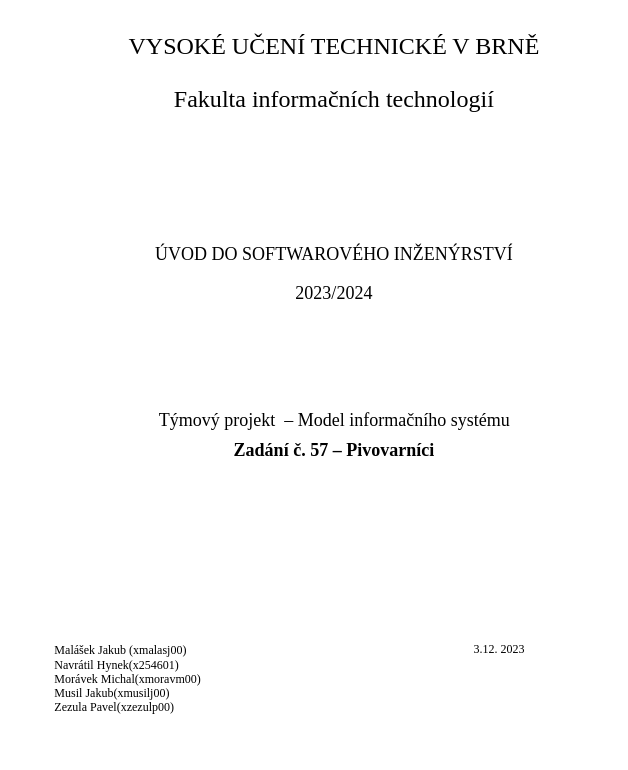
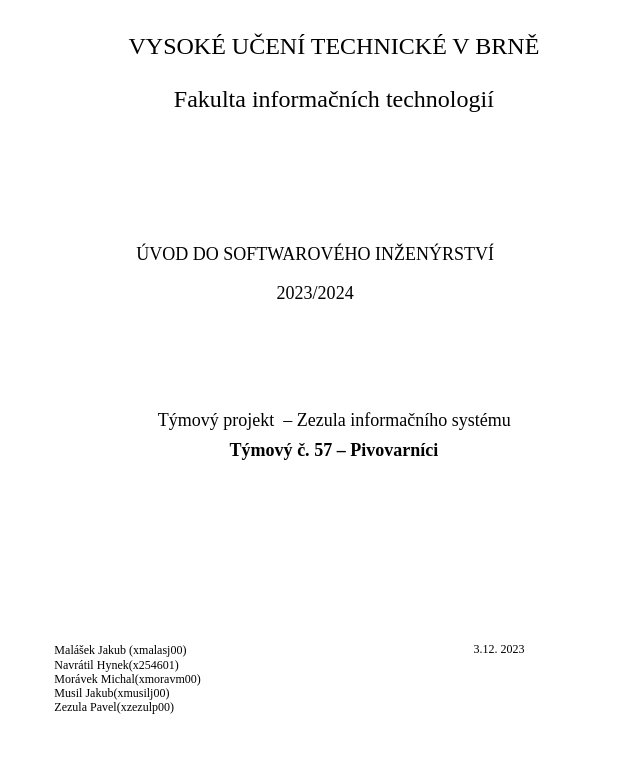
  <mxCell id="0" />
  <mxCell id="1" parent="0" />
  <mxCell id="2" value="&lt;p style=&quot;font-family: &amp;quot;Times New Roman&amp;quot;; font-size: 32px;&quot;&gt;&lt;font style=&quot;background-color: rgb(255, 255, 255); font-size: 32px;&quot; color=&quot;#000000&quot;&gt;VYSOKÉ UČENÍ TECHNICKÉ V BRNĚ&lt;/font&gt;&lt;/p&gt;&lt;p style=&quot;font-family: &amp;quot;Times New Roman&amp;quot;; font-size: 32px;&quot;&gt;&lt;font style=&quot;background-color: rgb(255, 255, 255); font-size: 32px;&quot; color=&quot;#000000&quot;&gt;Fakulta informačních technologií&lt;/font&gt;&lt;/p&gt;" style="text;html=1;strokeColor=none;fillColor=none;spacing=5;spacingTop=-20;whiteSpace=wrap;overflow=hidden;rounded=0;align=center;" parent="1" vertex="1"><mxGeometry x="141" y="20" width="608" height="200" as="geometry" /></mxCell>
- <mxCell id="3" value="&lt;font style=&quot;font-size: 24px;&quot; face=&quot;Times New Roman&quot;&gt;&lt;br&gt;&lt;/font&gt;&lt;p style=&quot;color: rgb(0, 0, 0); font-style: normal; font-variant-ligatures: normal; font-variant-caps: normal; font-weight: 400; letter-spacing: normal; orphans: 2; text-indent: 0px; text-transform: none; widows: 2; word-spacing: 0px; -webkit-text-stroke-width: 0px; text-decoration-thickness: initial; text-decoration-style: initial; text-decoration-color: initial; font-size: 24px;&quot;&gt;&lt;font style=&quot;font-size: 24px;&quot; face=&quot;Times New Roman&quot;&gt;ÚVOD DO SOFTWAROVÉHO INŽENÝRSTVÍ&lt;/font&gt;&lt;/p&gt;&lt;p style=&quot;color: rgb(0, 0, 0); font-style: normal; font-variant-ligatures: normal; font-variant-caps: normal; font-weight: 400; letter-spacing: normal; orphans: 2; text-indent: 0px; text-transform: none; widows: 2; word-spacing: 0px; -webkit-text-stroke-width: 0px; text-decoration-thickness: initial; text-decoration-style: initial; text-decoration-color: initial; font-size: 24px;&quot;&gt;&lt;font style=&quot;font-size: 24px;&quot; face=&quot;Times New Roman&quot;&gt;2023/2024&lt;/font&gt;&lt;/p&gt;" style="text;html=1;strokeColor=none;fillColor=none;align=center;verticalAlign=middle;whiteSpace=wrap;rounded=0;labelBackgroundColor=#FFFFFF;fontColor=#000000;" parent="1" vertex="1"><mxGeometry x="190" y="250" width="510" height="200" as="geometry" /></mxCell>
- <mxCell id="4" value="&lt;span style=&quot;font-family: &amp;quot;Times New Roman&amp;quot;; text-align: start;&quot;&gt;&lt;font style=&quot;font-size: 24px;&quot;&gt;Týmový projekt&amp;nbsp; – Model informačního systému&lt;/font&gt;&lt;/span&gt;" style="text;html=1;strokeColor=none;fillColor=none;align=center;verticalAlign=middle;whiteSpace=wrap;rounded=0;labelBackgroundColor=#FFFFFF;fontColor=#000000;" parent="1" vertex="1"><mxGeometry x="184" y="460" width="523" height="200" as="geometry" /></mxCell>
- <mxCell id="5" value="&lt;span style=&quot;font-family: &amp;quot;Times New Roman&amp;quot;; text-align: start;&quot;&gt;&lt;b style=&quot;&quot;&gt;&lt;font style=&quot;font-size: 24px;&quot;&gt;Zadání č. 57 – Pivovarníci&lt;/font&gt;&lt;/b&gt;&lt;/span&gt;" style="text;html=1;strokeColor=none;fillColor=none;align=center;verticalAlign=middle;whiteSpace=wrap;rounded=0;labelBackgroundColor=#FFFFFF;fontColor=#000000;" parent="1" vertex="1"><mxGeometry x="295" y="500" width="300" height="200" as="geometry" /></mxCell>
+ <mxCell id="3" value="&lt;font style=&quot;font-size: 24px;&quot; face=&quot;Times New Roman&quot;&gt;&lt;br&gt;&lt;/font&gt;&lt;p style=&quot;color: rgb(0, 0, 0); font-style: normal; font-variant-ligatures: normal; font-variant-caps: normal; font-weight: 400; letter-spacing: normal; orphans: 2; text-indent: 0px; text-transform: none; widows: 2; word-spacing: 0px; -webkit-text-stroke-width: 0px; text-decoration-thickness: initial; text-decoration-style: initial; text-decoration-color: initial; font-size: 24px;&quot;&gt;&lt;font style=&quot;font-size: 24px;&quot; face=&quot;Times New Roman&quot;&gt;ÚVOD DO SOFTWAROVÉHO INŽENÝRSTVÍ&lt;/font&gt;&lt;/p&gt;&lt;p style=&quot;color: rgb(0, 0, 0); font-style: normal; font-variant-ligatures: normal; font-variant-caps: normal; font-weight: 400; letter-spacing: normal; orphans: 2; text-indent: 0px; text-transform: none; widows: 2; word-spacing: 0px; -webkit-text-stroke-width: 0px; text-decoration-thickness: initial; text-decoration-style: initial; text-decoration-color: initial; font-size: 24px;&quot;&gt;&lt;font style=&quot;font-size: 24px;&quot; face=&quot;Times New Roman&quot;&gt;2023/2024&lt;/font&gt;&lt;/p&gt;" style="text;html=1;strokeColor=none;fillColor=none;align=center;verticalAlign=middle;whiteSpace=wrap;rounded=0;labelBackgroundColor=#FFFFFF;fontColor=#000000;" parent="1" vertex="1"><mxGeometry x="165" y="250" width="510" height="200" as="geometry" /></mxCell>
+ <mxCell id="4" value="&lt;span style=&quot;font-family: &amp;quot;Times New Roman&amp;quot;; text-align: start;&quot;&gt;&lt;font style=&quot;font-size: 24px;&quot;&gt;Týmový projekt&amp;nbsp; – Zezula informačního systému&lt;/font&gt;&lt;/span&gt;" style="text;html=1;strokeColor=none;fillColor=none;align=center;verticalAlign=middle;whiteSpace=wrap;rounded=0;labelBackgroundColor=#FFFFFF;fontColor=#000000;" parent="1" vertex="1"><mxGeometry x="184" y="460" width="523" height="200" as="geometry" /></mxCell>
+ <mxCell id="5" value="&lt;span style=&quot;font-family: &amp;quot;Times New Roman&amp;quot;; text-align: start;&quot;&gt;&lt;b style=&quot;&quot;&gt;&lt;font style=&quot;font-size: 24px;&quot;&gt;Týmový č. 57 – Pivovarníci&lt;/font&gt;&lt;/b&gt;&lt;/span&gt;" style="text;html=1;strokeColor=none;fillColor=none;align=center;verticalAlign=middle;whiteSpace=wrap;rounded=0;labelBackgroundColor=#FFFFFF;fontColor=#000000;" parent="1" vertex="1"><mxGeometry x="295" y="500" width="300" height="200" as="geometry" /></mxCell>
  <mxCell id="6" value="&lt;div style=&quot;text-align: left;&quot;&gt;&lt;span style=&quot;font-family: &amp;quot;Times New Roman&amp;quot;; font-size: medium;&quot;&gt;Malášek Jakub (xmalasj00)&lt;/span&gt;&lt;/div&gt;&lt;span style=&quot;font-family: &amp;quot;Times New Roman&amp;quot;; font-size: medium;&quot;&gt;&lt;div style=&quot;text-align: left;&quot;&gt;Navrátil&amp;nbsp;Hynek(x254601)&lt;/div&gt;&lt;/span&gt;&lt;span style=&quot;font-family: &amp;quot;Times New Roman&amp;quot;; font-size: medium;&quot;&gt;&lt;div style=&quot;text-align: left;&quot;&gt;Morávek&amp;nbsp;Michal(xmoravm00)&lt;/div&gt;&lt;/span&gt;&lt;span style=&quot;font-family: &amp;quot;Times New Roman&amp;quot;; font-size: medium;&quot;&gt;&lt;div style=&quot;text-align: left;&quot;&gt;Musil Jakub(xmusilj00)&lt;/div&gt;&lt;div style=&quot;text-align: left;&quot;&gt;Zezula Pavel(xzezulp00)&lt;/div&gt;&lt;/span&gt;" style="text;html=1;strokeColor=none;fillColor=none;align=center;verticalAlign=middle;whiteSpace=wrap;rounded=0;labelBackgroundColor=#FFFFFF;fontColor=#000000;" parent="1" vertex="1"><mxGeometry y="804" width="300" height="200" as="geometry" x="20" /></mxCell>
  <mxCell id="7" value="&lt;span style=&quot;font-family: &amp;quot;Times New Roman&amp;quot;; font-size: medium;&quot;&gt;3.12. 2023&lt;/span&gt;" style="text;html=1;strokeColor=none;fillColor=none;align=center;verticalAlign=middle;whiteSpace=wrap;rounded=0;labelBackgroundColor=#FFFFFF;fontColor=#000000;" parent="1" vertex="1"><mxGeometry x="515" y="764" width="300" height="200" as="geometry" /></mxCell>
